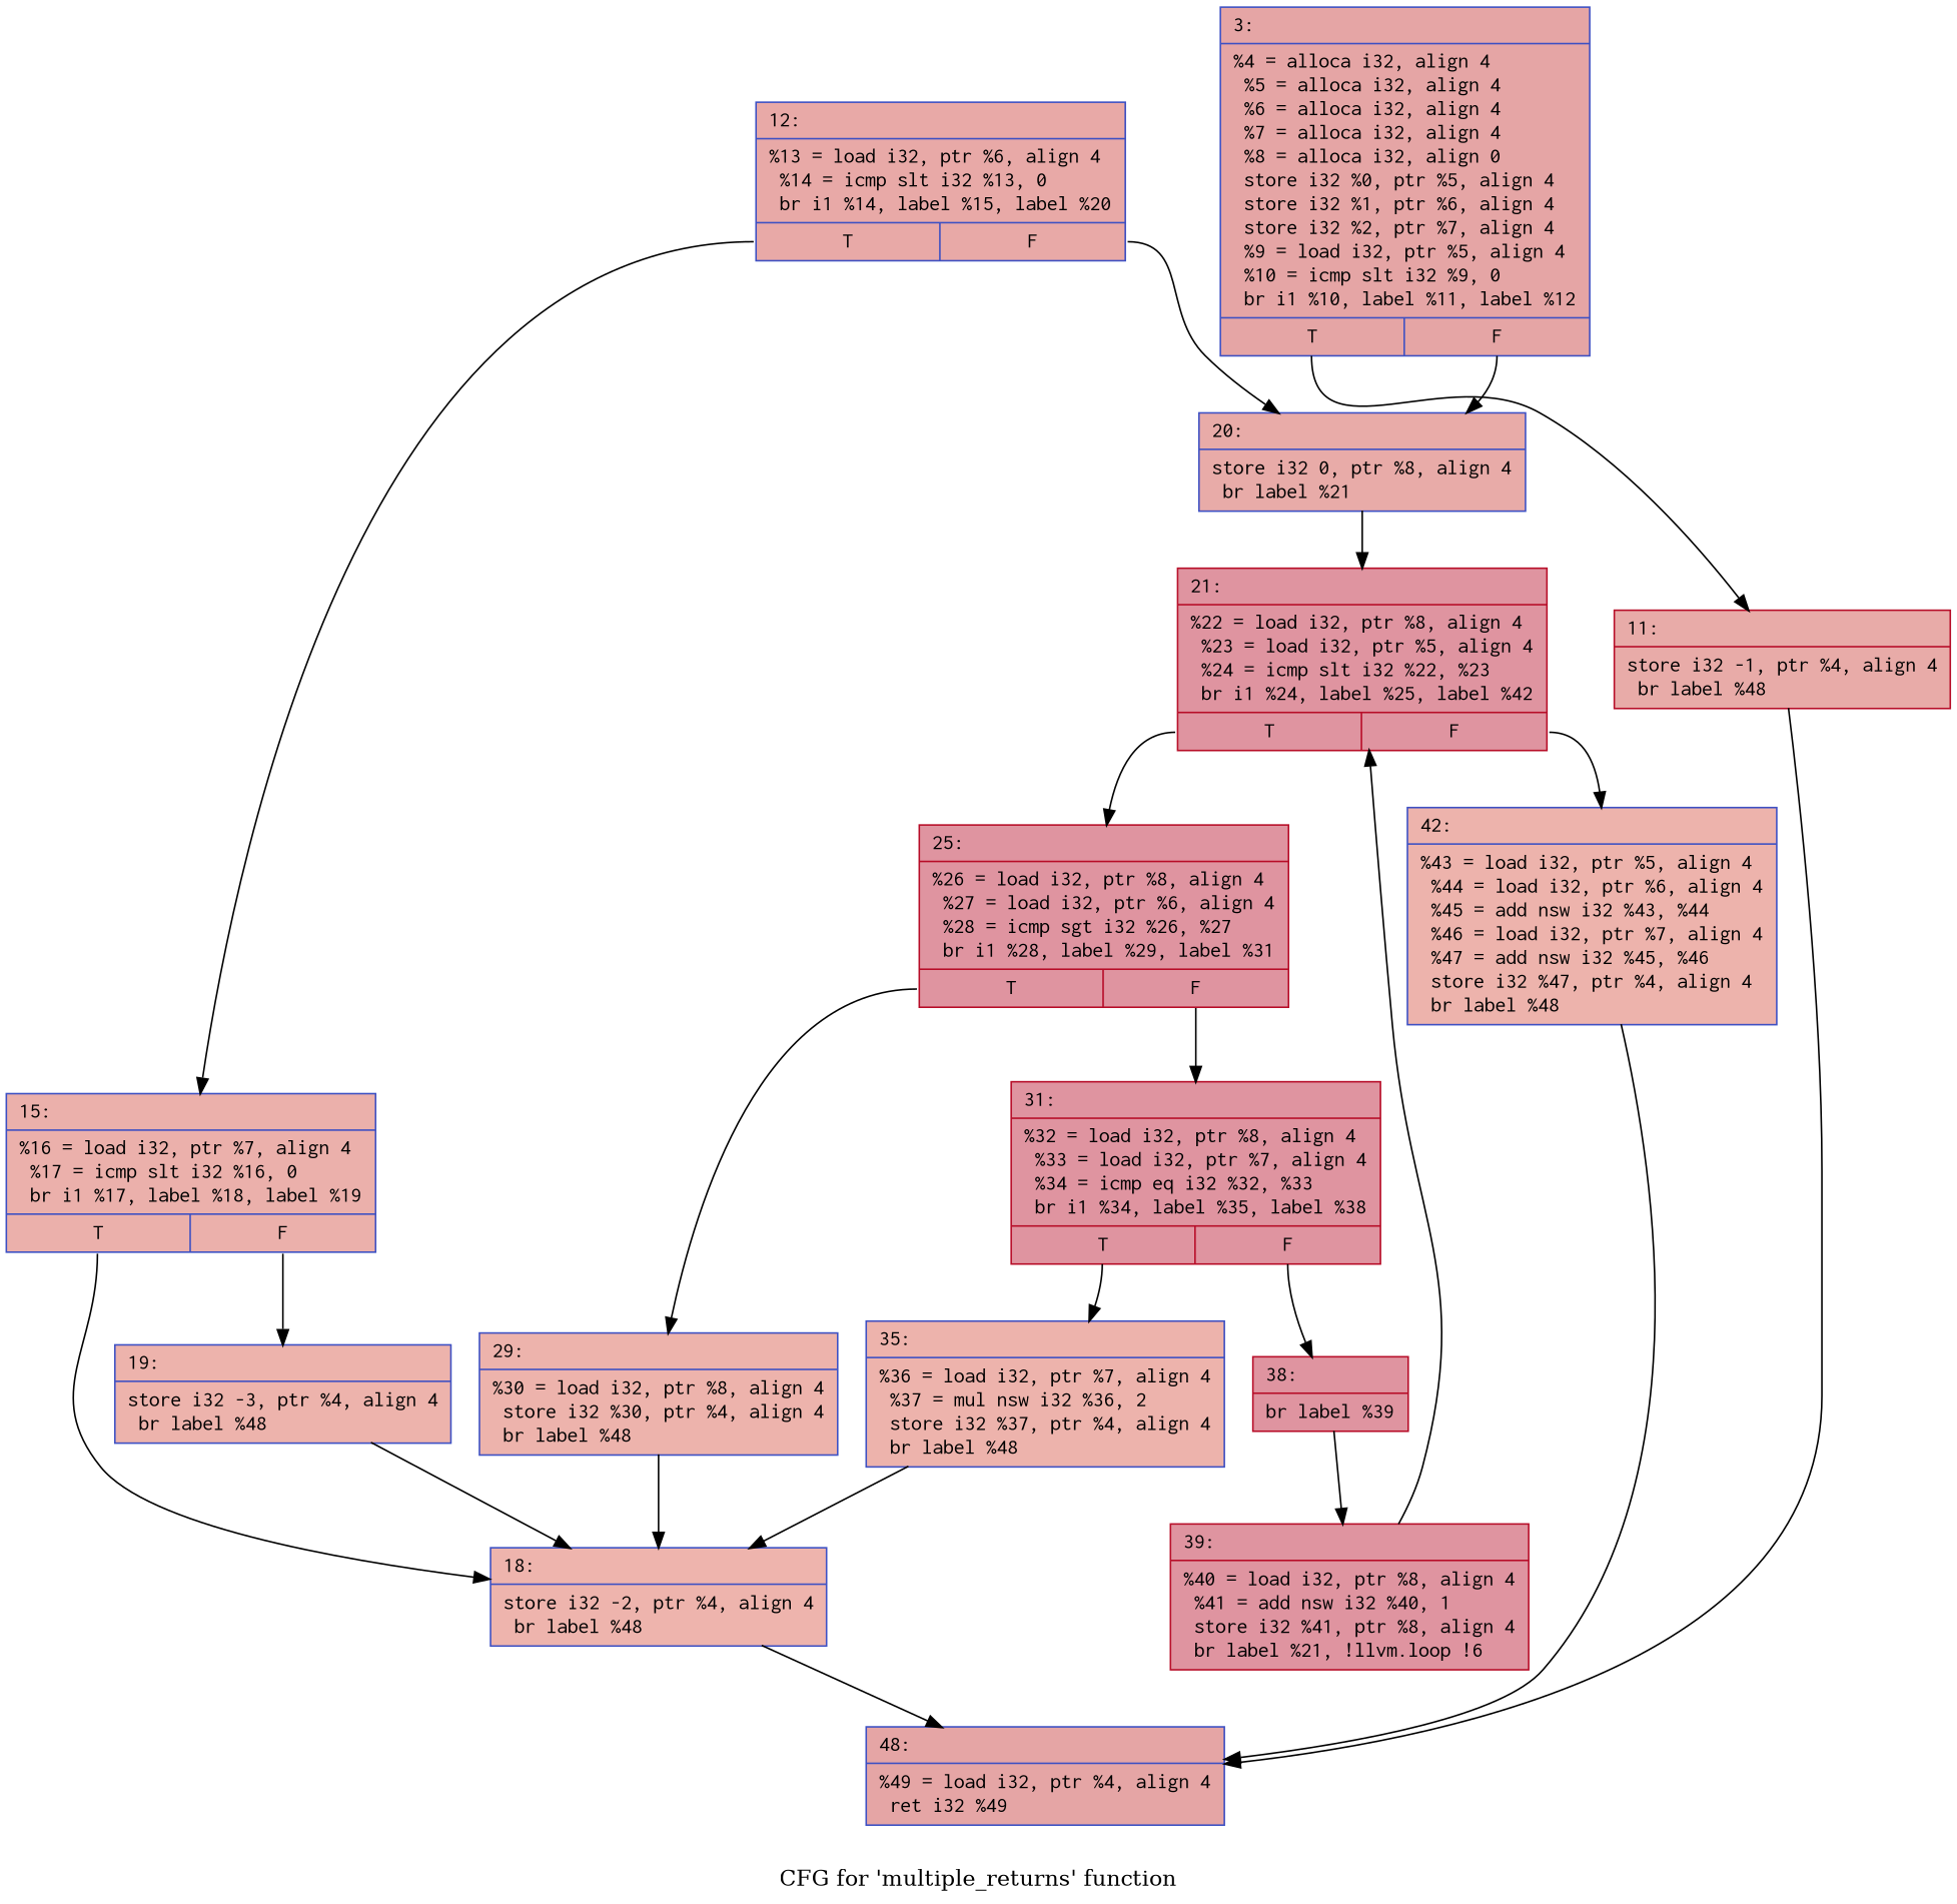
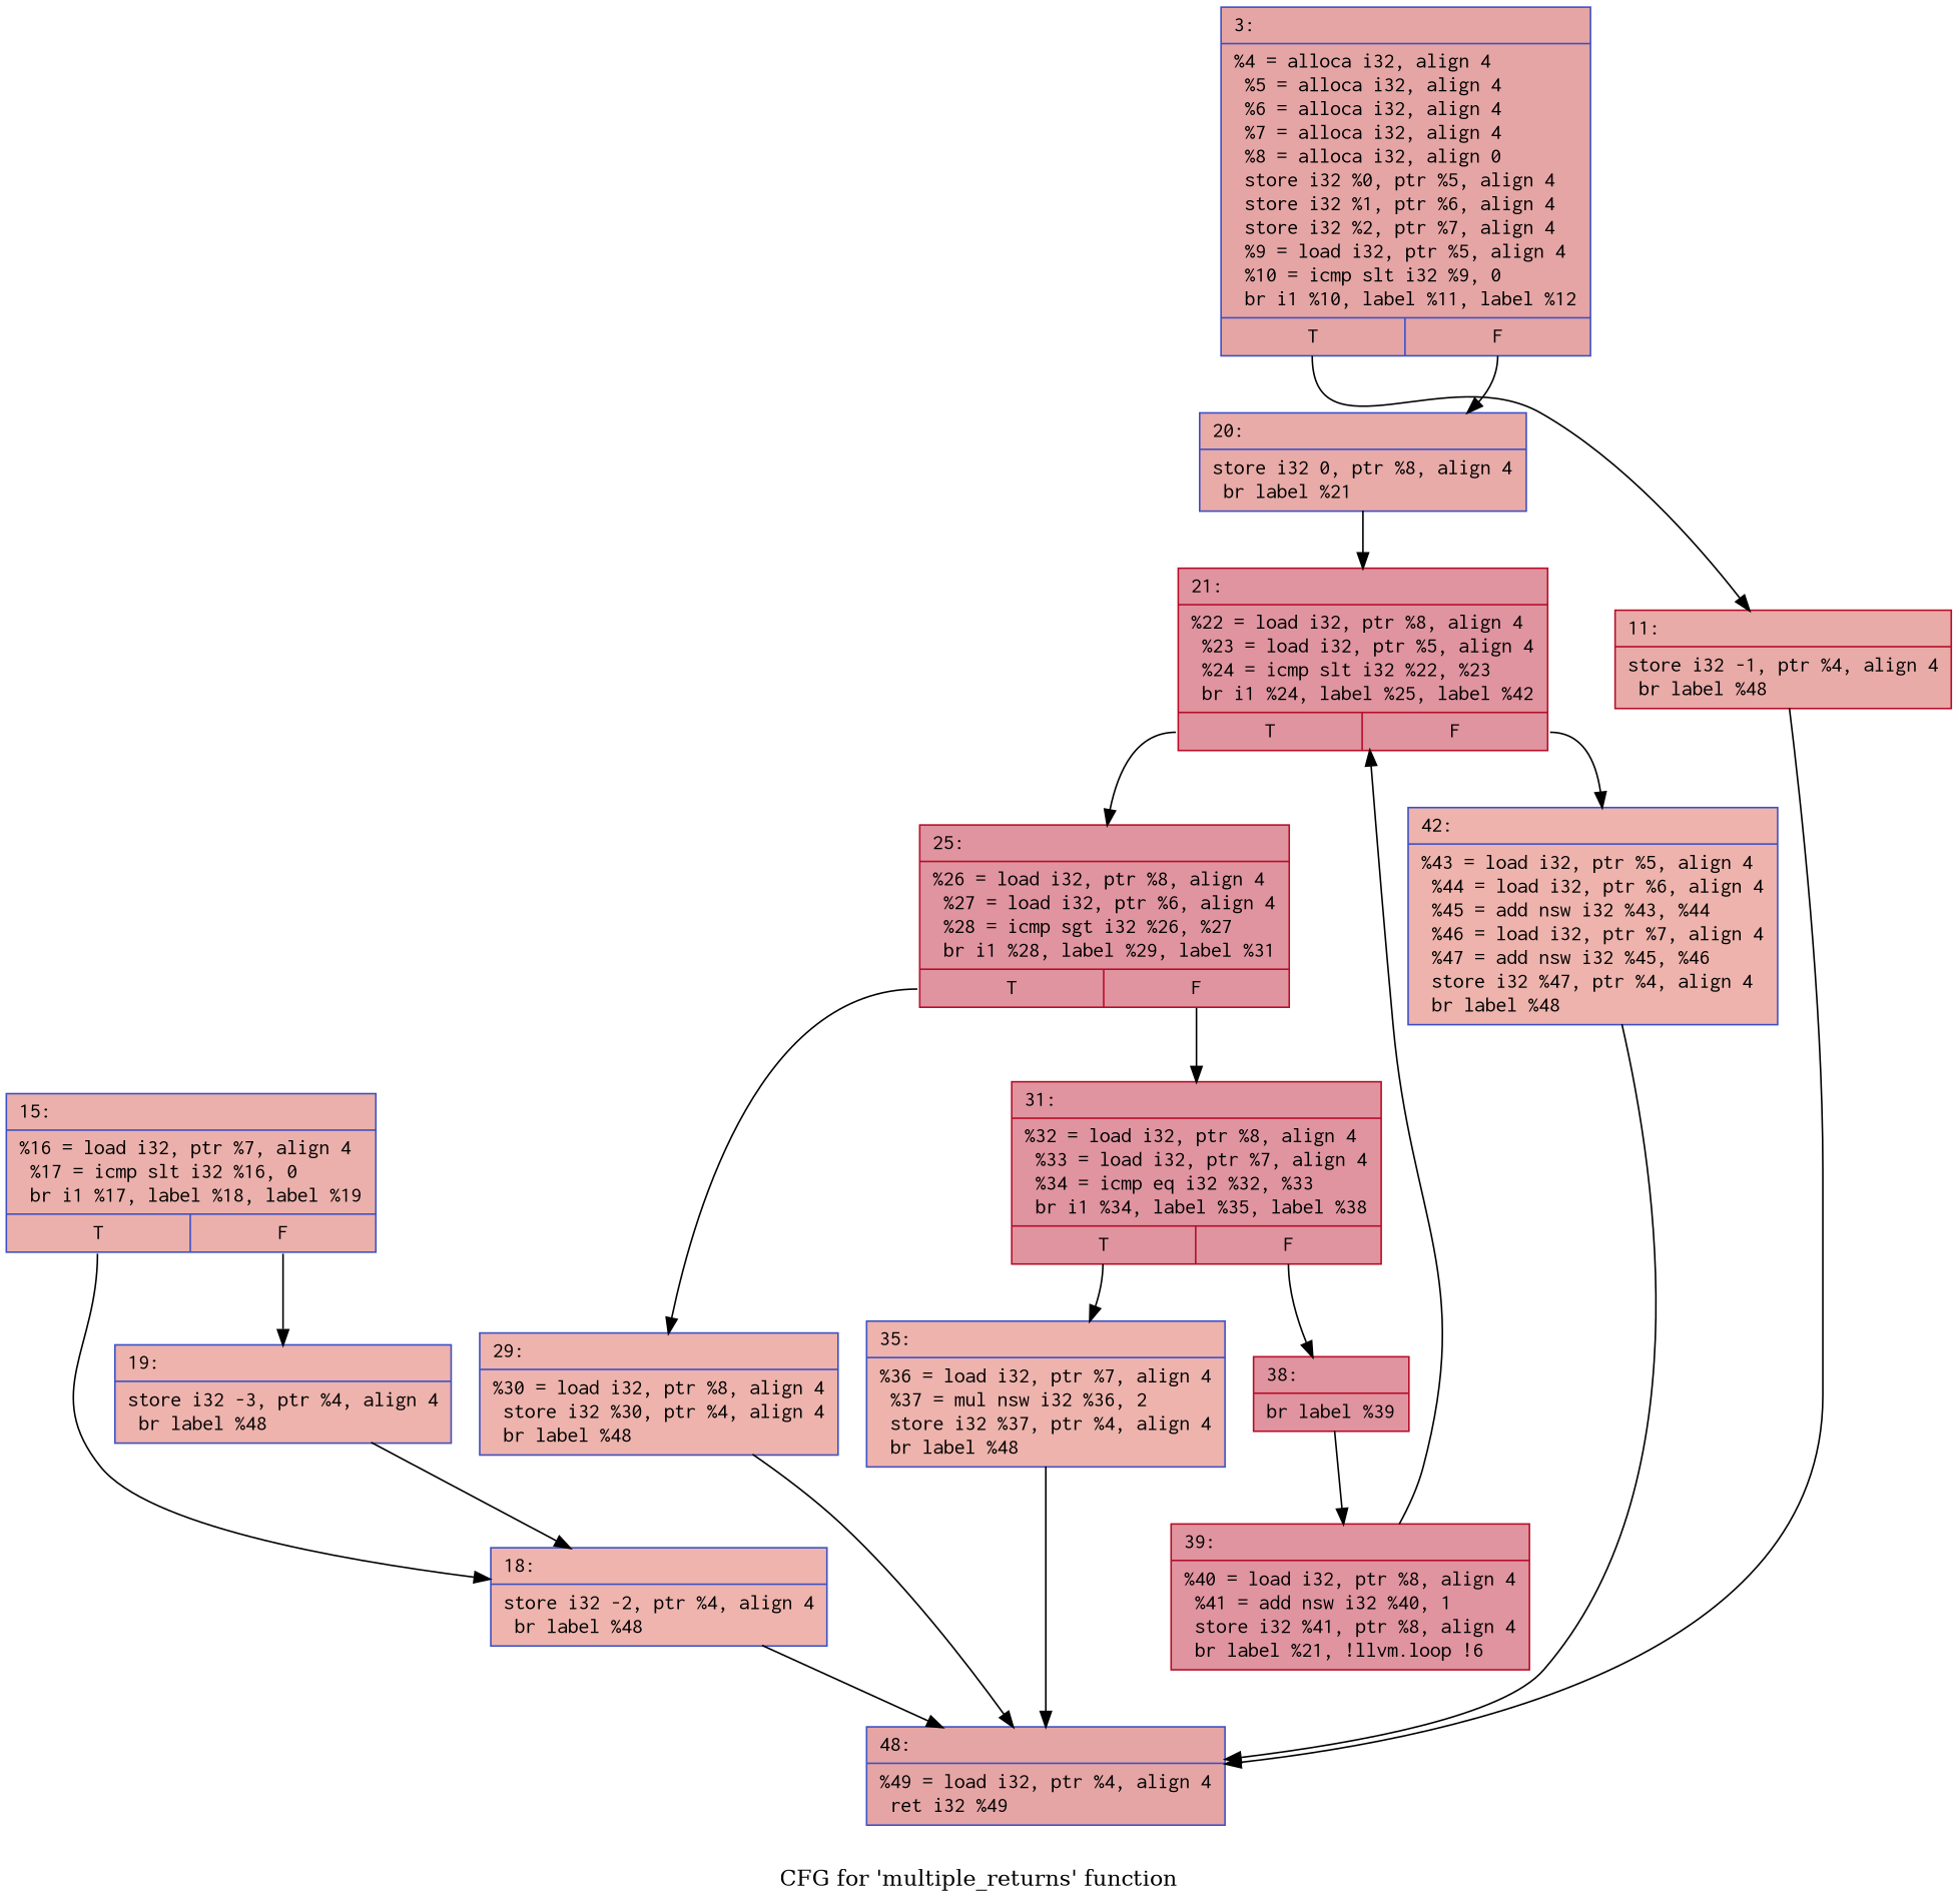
  digraph {
    label="CFG for 'multiple_returns' function"
    node [color="#3d50c3ff" fillcolor="#b70d2870" fontname=Courier shape=record style=filled]
    n1 [fillcolor="#c5333470" label="{3:\l|  %4 = alloca i32, align 4\l  %5 = alloca i32, align 4\l  %6 = alloca i32, align 4\l  %7 = alloca i32, align 4\l  %8 = alloca i32, align 0\l  store i32 %0, ptr %5, align 4\l  store i32 %1, ptr %6, align 4\l  store i32 %2, ptr %7, align 4\l  %9 = load i32, ptr %5, align 4\l  %10 = icmp slt i32 %9, 0\l  br i1 %10, label %11, label %12\l|{<s0>T|<s1>F}}"]
    n2 [color="#b70d28ff" fillcolor="#cc403a70" label="{11:\l|  store i32 -1, ptr %4, align 4\l  br label %48\l}"]
    n3 [fillcolor="#cc403a70" label="{20:\l|  store i32 0, ptr %8, align 4\l  br label %21\l}"]
    n4 [fillcolor="#c5333470" label="{48:\l|  %49 = load i32, ptr %4, align 4\l  ret i32 %49\l}"]
-   n5 [fillcolor="#ca3b3770" label="{12:\l|  %13 = load i32, ptr %6, align 4\l  %14 = icmp slt i32 %13, 0\l  br i1 %14, label %15, label %20\l|{<s0>T|<s1>F}}"]
    n6 [fillcolor="#d24b4070" label="{15:\l|  %16 = load i32, ptr %7, align 4\l  %17 = icmp slt i32 %16, 0\l  br i1 %17, label %18, label %19\l|{<s0>T|<s1>F}}"]
    n7 [fillcolor="#d8564670" label="{18:\l|  store i32 -2, ptr %4, align 4\l  br label %48\l}"]
    n8 [fillcolor="#d6524470" label="{19:\l|  store i32 -3, ptr %4, align 4\l  br label %48\l}"]
    n9 [color="#b70d28ff" label="{21:\l|  %22 = load i32, ptr %8, align 4\l  %23 = load i32, ptr %5, align 4\l  %24 = icmp slt i32 %22, %23\l  br i1 %24, label %25, label %42\l|{<s0>T|<s1>F}}"]
    n10 [color="#b70d28ff" label="{25:\l|  %26 = load i32, ptr %8, align 4\l  %27 = load i32, ptr %6, align 4\l  %28 = icmp sgt i32 %26, %27\l  br i1 %28, label %29, label %31\l|{<s0>T|<s1>F}}"]
    n11 [fillcolor="#d6524470" label="{42:\l|  %43 = load i32, ptr %5, align 4\l  %44 = load i32, ptr %6, align 4\l  %45 = add nsw i32 %43, %44\l  %46 = load i32, ptr %7, align 4\l  %47 = add nsw i32 %45, %46\l  store i32 %47, ptr %4, align 4\l  br label %48\l}"]
    n12 [fillcolor="#d6524470" label="{29:\l|  %30 = load i32, ptr %8, align 4\l  store i32 %30, ptr %4, align 4\l  br label %48\l}"]
    n13 [color="#b70d28ff" label="{31:\l|  %32 = load i32, ptr %8, align 4\l  %33 = load i32, ptr %7, align 4\l  %34 = icmp eq i32 %32, %33\l  br i1 %34, label %35, label %38\l|{<s0>T|<s1>F}}"]
    n14 [fillcolor="#d6524470" label="{35:\l|  %36 = load i32, ptr %7, align 4\l  %37 = mul nsw i32 %36, 2\l  store i32 %37, ptr %4, align 4\l  br label %48\l}"]
    n15 [color="#b70d28ff" label="{38:\l|  br label %39\l}"]
    n16 [color="#b70d28ff" label="{39:\l|  %40 = load i32, ptr %8, align 4\l  %41 = add nsw i32 %40, 1\l  store i32 %41, ptr %8, align 4\l  br label %21, !llvm.loop !6\l}"]
    n1 -> n2 [tailport=s0]
    n1 -> n3 [tailport=s1]
    n2 -> n4
    n3 -> n9
-   n5 -> n3 [tailport=s1]
-   n5 -> n6 [tailport=s0]
    n6 -> n7 [tailport=s0]
    n6 -> n8 [tailport=s1]
    n7 -> n4
    n8 -> n7
    n9 -> n10 [tailport=s0]
    n9 -> n11 [tailport=s1]
    n10 -> n12 [tailport=s0]
    n10 -> n13 [tailport=s1]
    n11 -> n4
-   n12 -> n7
+   n12 -> n4
    n13 -> n14 [tailport=s0]
    n13 -> n15 [tailport=s1]
-   n14 -> n7
+   n14 -> n4
    n15 -> n16
    n16 -> n9
  }
